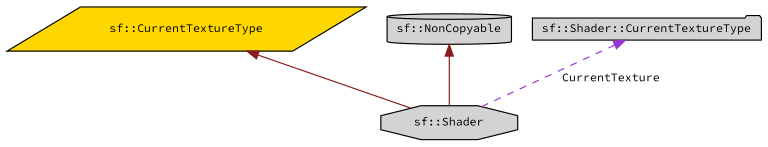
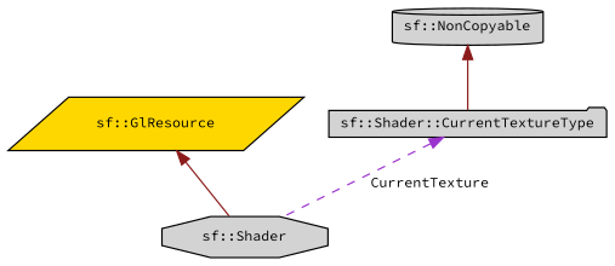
  digraph {
    fontname="Source Code Pro"
    node [color=black fillcolor=lightgrey fontname="Source Code Pro" fontsize=10 style=filled]
    edge [color=firebrick4 dir=back fontname="Source Code Pro" fontsize=10 labelfontname=Helvetica labelfontsize=10 style=solid]
    n1 [fontcolor=black height=0.2 label="sf::Shader" shape=octagon width=0.4]
-   n2 [fillcolor=gold height=0.2 label="sf::CurrentTextureType" shape=parallelogram width=0.4]
+   n2 [fillcolor=gold height=0.2 label="sf::GlResource" shape=parallelogram width=0.4]
    n3 [height=0.2 label="sf::NonCopyable" shape=cylinder width=0.4]
    n4 [height=0.2 label="sf::Shader::CurrentTextureType" shape=folder width=0.4]
    n2 -> n1
-   n3 -> n1
+   n3 -> n4
    n4 -> n1 [color=darkorchid3 label=" CurrentTexture" style=dashed]
  }
